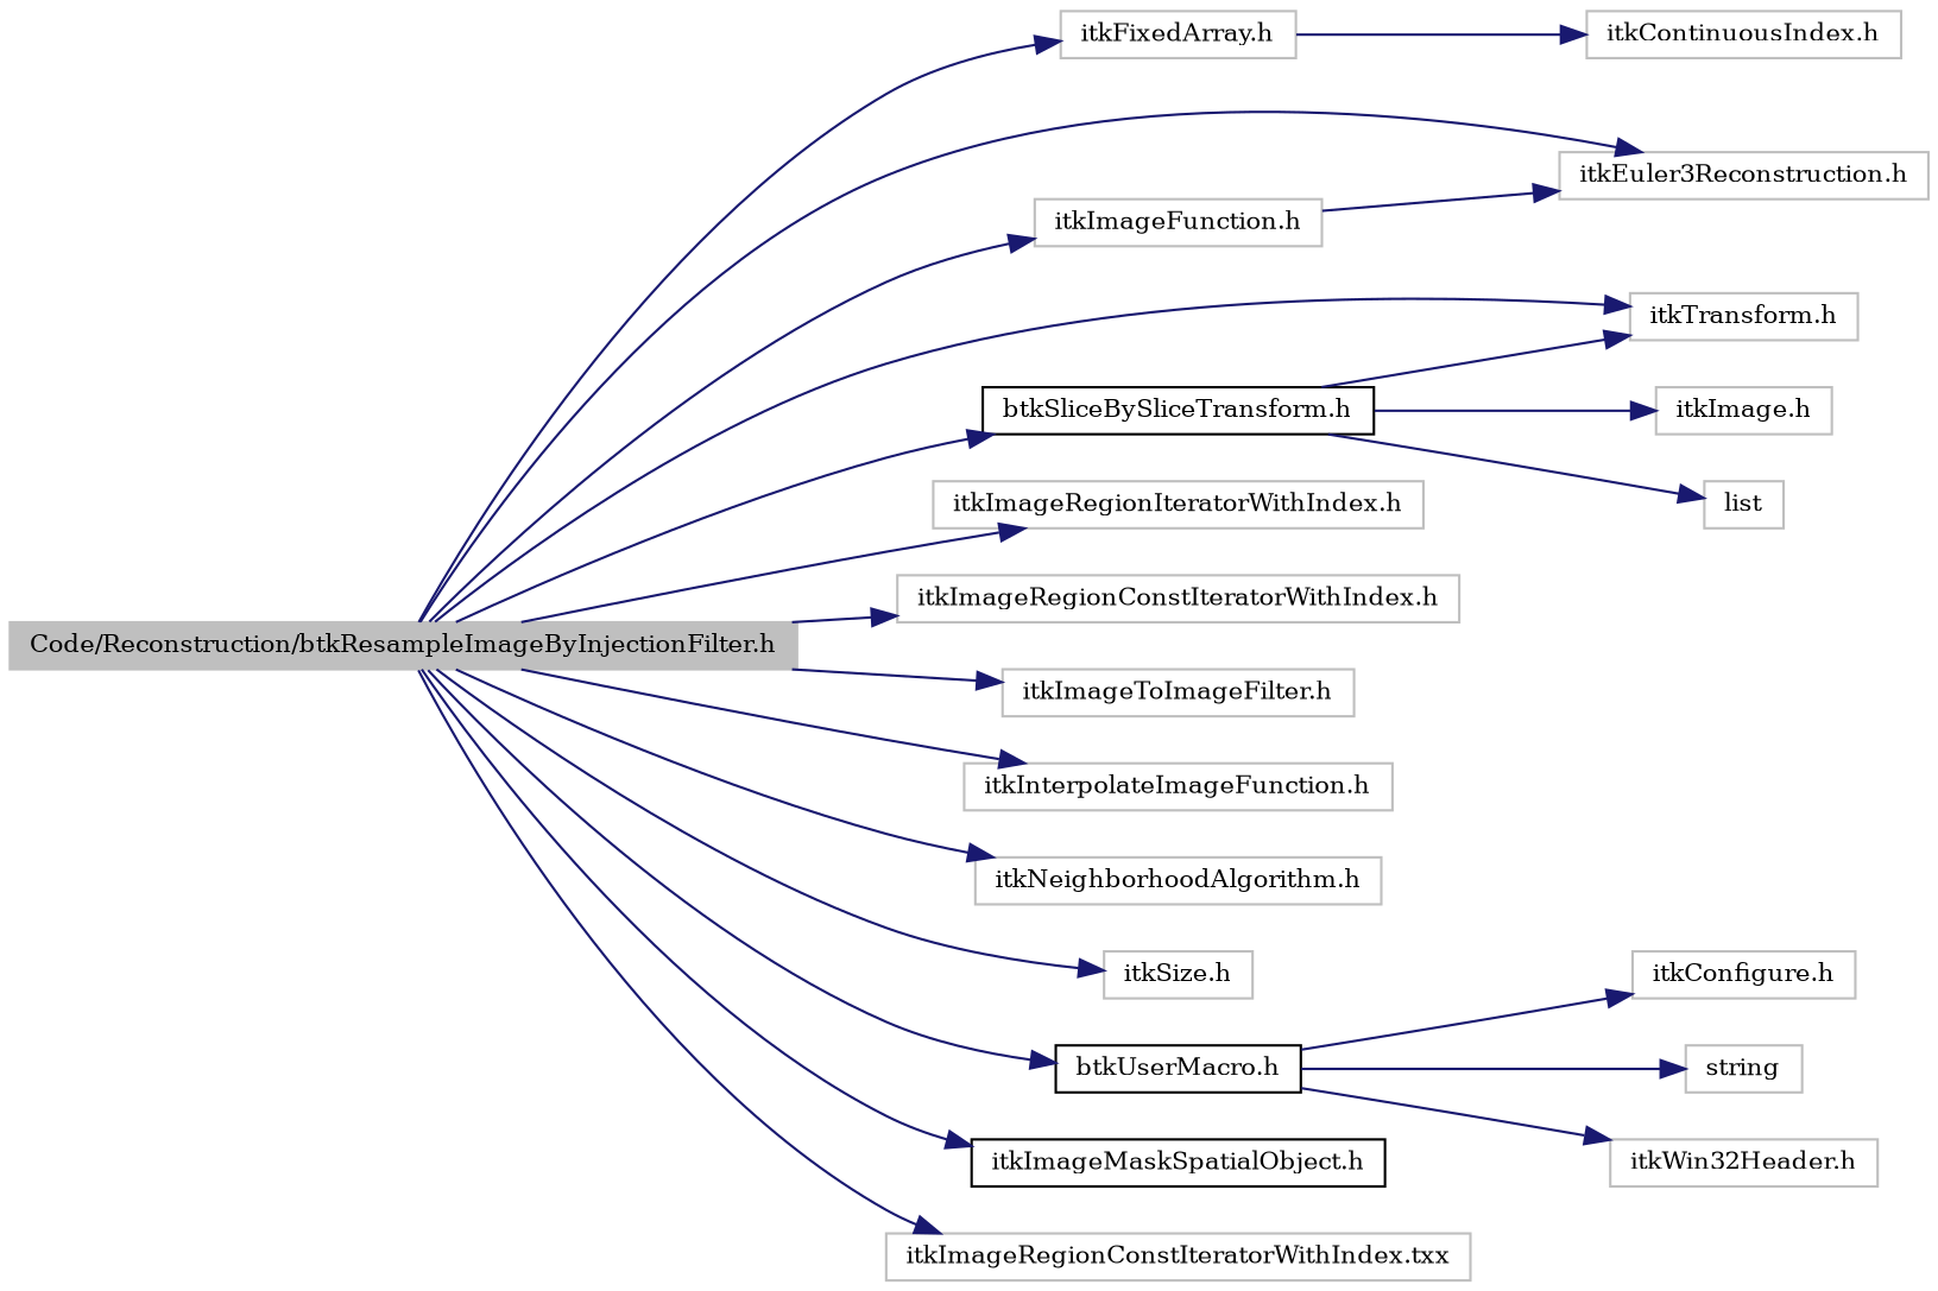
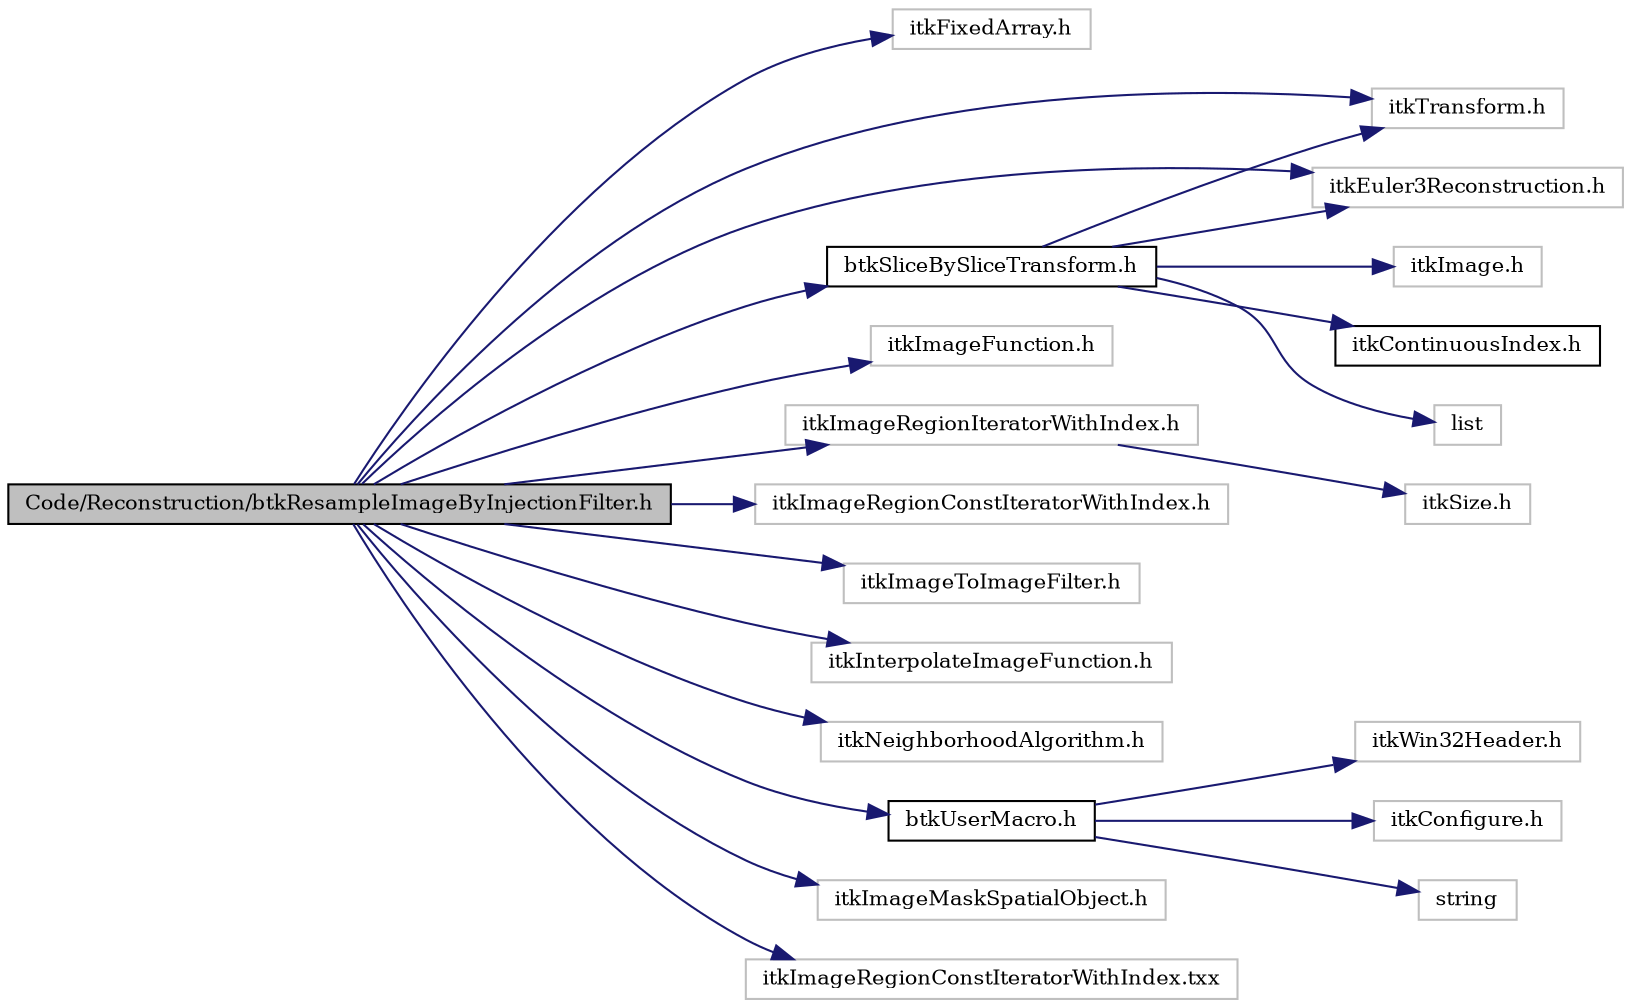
  digraph {
    fontname="DejaVu Serif"
    rankdir=LR
    node [color=grey75 fillcolor=white fontname="DejaVu Serif" fontsize=10 shape=record style=filled]
    edge [color=midnightblue fontname="DejaVu Serif" fontsize=10 labelfontname="FreeSans.ttf" labelfontsize=10 style=solid]
-   n1 [fillcolor=grey75 fontcolor=black height=0.2 label="Code/Reconstruction/btkResampleImageByInjectionFilter.h" width=0.4]
+   n1 [color=black fillcolor=grey75 fontcolor=black height=0.2 label="Code/Reconstruction/btkResampleImageByInjectionFilter.h" width=0.4]
    n2 [height=0.2 label="itkFixedArray.h" width=0.4]
    n3 [height=0.2 label="itkTransform.h" width=0.4]
    n4 [height=0.2 label="itkEuler3Reconstruction.h" width=0.4]
    n5 [color=black height=0.2 label="btkSliceBySliceTransform.h" width=0.4]
    n6 [height=0.2 label="itkImageFunction.h" width=0.4]
    n7 [height=0.2 label="itkImageRegionIteratorWithIndex.h" width=0.4]
    n8 [height=0.2 label="itkImageRegionConstIteratorWithIndex.h" width=0.4]
    n9 [height=0.2 label="itkImageToImageFilter.h" width=0.4]
    n10 [height=0.2 label="itkInterpolateImageFunction.h" width=0.4]
    n11 [height=0.2 label="itkNeighborhoodAlgorithm.h" width=0.4]
    n12 [height=0.2 label="itkSize.h" width=0.4]
    n13 [color=black height=0.2 label="btkUserMacro.h" width=0.4]
-   n14 [color=black height=0.2 label="itkImageMaskSpatialObject.h" width=0.4]
+   n14 [height=0.2 label="itkImageMaskSpatialObject.h" width=0.4]
    n15 [height=0.2 label="itkImageRegionConstIteratorWithIndex.txx" width=0.4]
    n16 [height=0.2 label="itkImage.h" width=0.4]
-   n17 [height=0.2 label="itkContinuousIndex.h" width=0.4]
+   n17 [color=black height=0.2 label="itkContinuousIndex.h" width=0.4]
    n18 [height=0.2 label=list width=0.4]
    n19 [height=0.2 label="itkWin32Header.h" width=0.4]
    n20 [height=0.2 label="itkConfigure.h" width=0.4]
    n21 [height=0.2 label=string width=0.4]
    n1 -> n2
    n1 -> n3
    n1 -> n4
    n1 -> n5
    n1 -> n6
    n1 -> n7
    n1 -> n8
    n1 -> n9
    n1 -> n10
    n1 -> n11
-   n1 -> n12
+   n7 -> n12
    n1 -> n13
    n1 -> n14
    n1 -> n15
    n5 -> n3
-   n6 -> n4
+   n5 -> n4
    n5 -> n16
-   n2 -> n17
+   n5 -> n17
    n5 -> n18
    n13 -> n19
    n13 -> n20
    n13 -> n21
  }
